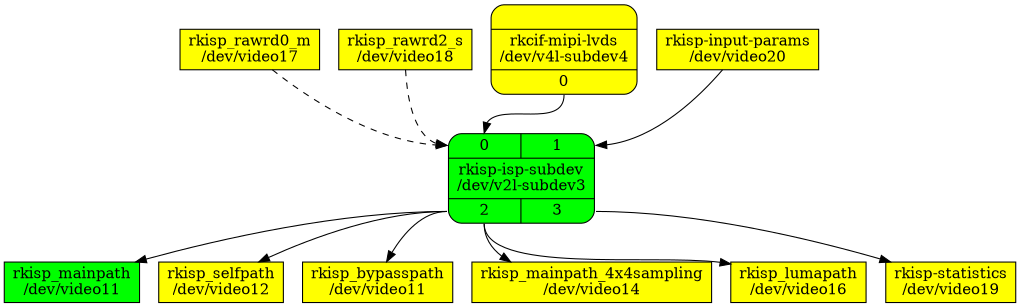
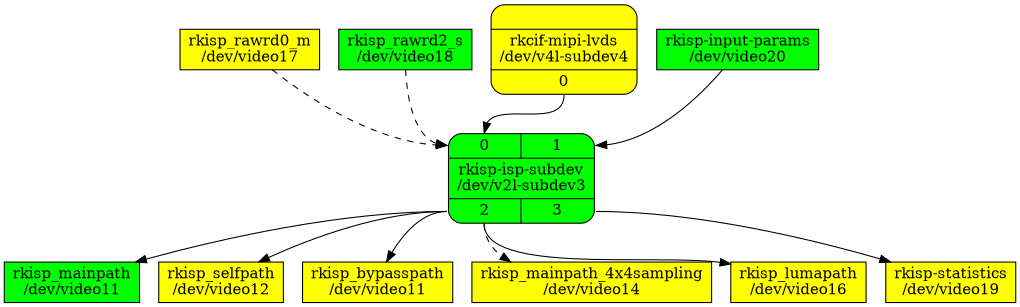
  digraph {
    rankdir=TB
    node [fillcolor=yellow shape=box style=filled]
    edge [tailport=port2]
    n1 [fillcolor=green label="{{<port0> 0 | <port1> 1} | rkisp-isp-subdev\n/dev/v2l-subdev3 | {<port2> 2 | <port3> 3}}" shape=Mrecord]
    n2 [fillcolor=green label="rkisp_mainpath\n/dev/video11"]
    n3 [label="rkisp_selfpath\n/dev/video12"]
    n4 [label="rkisp_bypasspath\n/dev/video11"]
    n5 [label="rkisp_mainpath_4x4sampling\n/dev/video14"]
    n6 [label="rkisp_lumapath\n/dev/video16"]
    n7 [label="rkisp-statistics\n/dev/video19"]
    n8 [label="rkisp_rawrd0_m\n/dev/video17"]
-   n9 [label="rkisp_rawrd2_s\n/dev/video18"]
-   n10 [label="rkisp-input-params\n/dev/video20"]
+   n9 [fillcolor=green label="rkisp_rawrd2_s\n/dev/video18"]
+   n10 [fillcolor=green label="rkisp-input-params\n/dev/video20"]
    n11 [label="{{} | rkcif-mipi-lvds\n/dev/v4l-subdev4 | {<port0> 0}}" shape=Mrecord]
    n1 -> n2
    n1 -> n3
    n1 -> n4
-   n1 -> n5
+   n1 -> n5 [style=dashed]
    n1 -> n6
    n1 -> n7 [tailport=port3]
    n8 -> n1 [headport=port0 style=dashed]
    n9 -> n1 [headport=port0 style=dashed]
    n10 -> n1 [headport=port1]
    n11 -> n1 [headport=port0 tailport=port0]
  }
